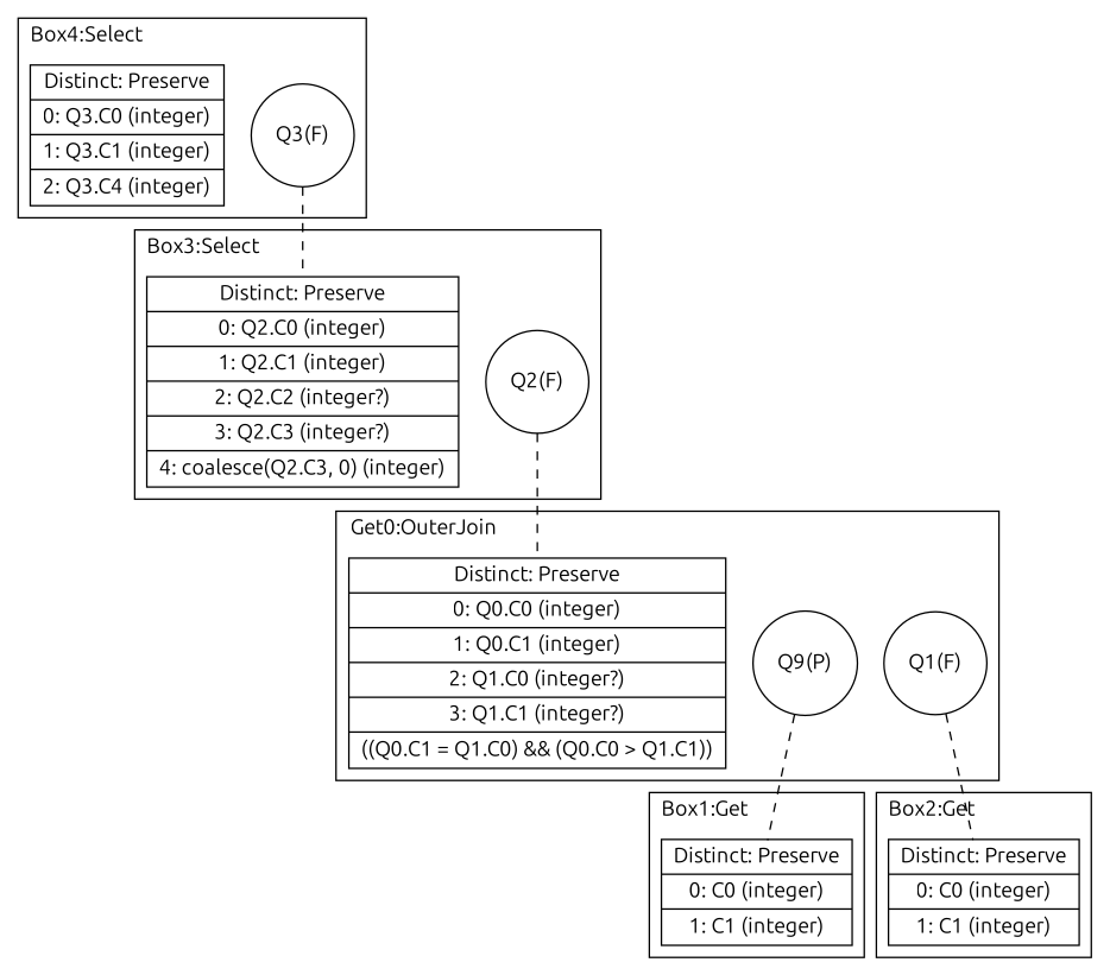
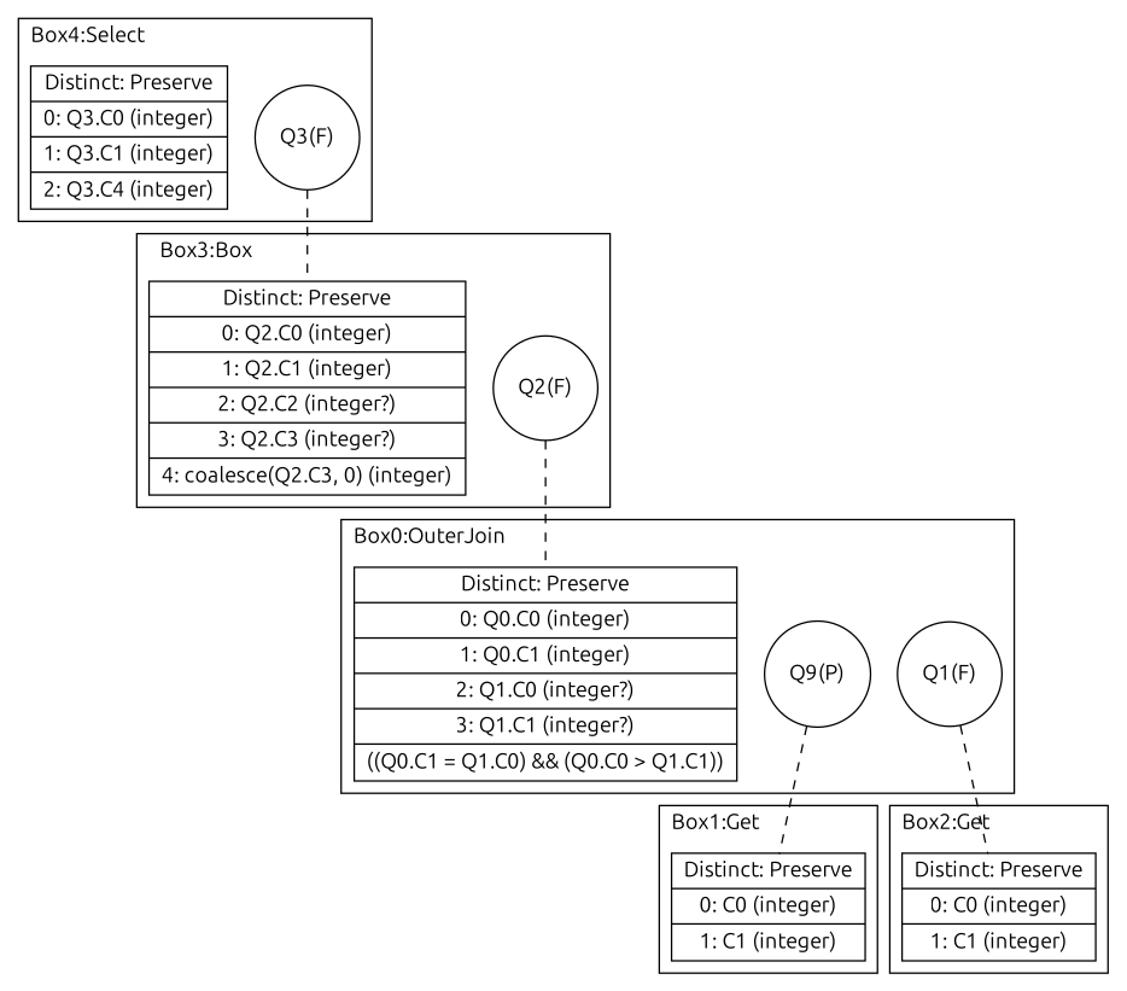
  digraph {
    compound=true
    fontname=Ubuntu
    labeljust=l
    node [fontname=Ubuntu shape=record]
    edge [arrowhead=none fontname=Ubuntu style=dashed]
    n1 [label="Q3(F)" shape=circle]
    n2 [label="{ Distinct: Preserve| 0: Q3.C0 (integer)| 1: Q3.C1 (integer)| 2: Q3.C4 (integer) }"]
    n3 [label="Q2(F)" shape=circle]
    n4 [label="{ Distinct: Preserve| 0: Q2.C0 (integer)| 1: Q2.C1 (integer)| 2: Q2.C2 (integer?)| 3: Q2.C3 (integer?)| 4: coalesce(Q2.C3, 0) (integer) }"]
    n5 [label="Q9(P)" shape=circle]
    n6 [label="Q1(F)" shape=circle]
    n7 [label="{ Distinct: Preserve| 0: Q0.C0 (integer)| 1: Q0.C1 (integer)| 2: Q1.C0 (integer?)| 3: Q1.C1 (integer?)| ((Q0.C1 = Q1.C0) && (Q0.C0 \> Q1.C1)) }"]
    n8 [label="{ Distinct: Preserve| 0: C0 (integer)| 1: C1 (integer) }"]
    n9 [label="{ Distinct: Preserve| 0: C0 (integer)| 1: C1 (integer) }"]
    subgraph cluster_1 {
      label="Box4:Select"
      n2
      subgraph sub_2 {
        label="Box4:Select"
        rank=same
        n1
      }
    }
    subgraph cluster_3 {
-     label="Box3:Select"
+     label="Box3:Box"
      n4
      subgraph sub_4 {
        label="Box3:Select"
        rank=same
        n3
      }
    }
    subgraph cluster_5 {
-     label="Get0:OuterJoin"
+     label="Box0:OuterJoin"
      n7
      subgraph sub_6 {
        label="Box0:OuterJoin"
        rank=same
        n5
        n6
      }
    }
    subgraph cluster_7 {
      label="Box1:Get"
      n8
      subgraph sub_8 {
        label="Box1:Get"
        rank=same
      }
    }
    subgraph cluster_9 {
      label="Box2:Get"
      n9
      subgraph sub_10 {
        label="Box2:Get"
        rank=same
      }
    }
    n1 -> n4
    n3 -> n7
    n5 -> n8
    n6 -> n9
  }
